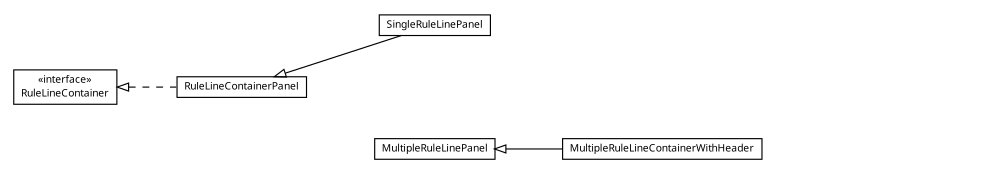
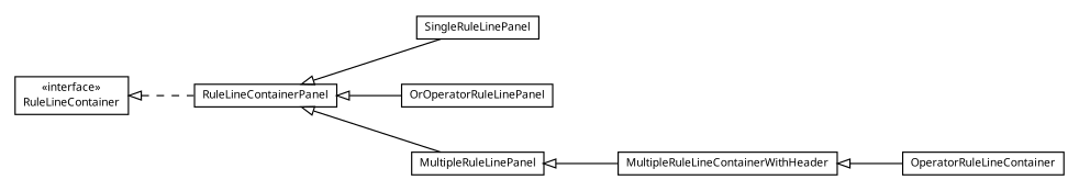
  digraph {
    nodesep=0.25
    rankdir=LR
    ranksep=0.5
    node [fontcolor=black fontname="Trebuchet MS" fontsize=9.0 shape=plaintext]
    edge [arrowtail=empty dir=back fontname="Trebuchet MS" fontsize=10 headport=p labelfontname="Trebuchet MS" labelfontsize=10 tailport=p]
    n1 [label=<<table title="se.cambio.cds.gdl.editor.view.panels.rulelinecontainers.SingleRuleLinePanel" border="0" cellborder="1" cellspacing="0" cellpadding="2" port="p" href="./SingleRuleLinePanel.html"> 		<tr><td><table border="0" cellspacing="0" cellpadding="1"> <tr><td align="center" balign="center"><font face="Trebuchet MS"> SingleRuleLinePanel </font></td></tr> 		</table></td></tr> 		</table>>]
    n2 [label=<<table title="se.cambio.cds.gdl.editor.view.panels.rulelinecontainers.RuleLineContainerPanel" border="0" cellborder="1" cellspacing="0" cellpadding="2" port="p" href="./RuleLineContainerPanel.html"> 		<tr><td><table border="0" cellspacing="0" cellpadding="1"> <tr><td align="center" balign="center"><font face="Trebuchet MS"> RuleLineContainerPanel </font></td></tr> 		</table></td></tr> 		</table>>]
+   n3 [label=<<table title="se.cambio.cds.gdl.editor.view.panels.rulelinecontainers.OrOperatorRuleLinePanel" border="0" cellborder="1" cellspacing="0" cellpadding="2" port="p" href="./OrOperatorRuleLinePanel.html"> 		<tr><td><table border="0" cellspacing="0" cellpadding="1"> <tr><td align="center" balign="center"><font face="Trebuchet MS"> OrOperatorRuleLinePanel </font></td></tr> 		</table></td></tr> 		</table>>]
    n4 [label=<<table title="se.cambio.cds.gdl.editor.view.panels.rulelinecontainers.MultipleRuleLinePanel" border="0" cellborder="1" cellspacing="0" cellpadding="2" port="p" href="./MultipleRuleLinePanel.html"> 		<tr><td><table border="0" cellspacing="0" cellpadding="1"> <tr><td align="center" balign="center"><font face="Trebuchet MS"> MultipleRuleLinePanel </font></td></tr> 		</table></td></tr> 		</table>>]
    n5 [label=<<table title="se.cambio.cds.gdl.editor.view.panels.rulelinecontainers.MultipleRuleLineContainerWithHeader" border="0" cellborder="1" cellspacing="0" cellpadding="2" port="p" href="./MultipleRuleLineContainerWithHeader.html"> 		<tr><td><table border="0" cellspacing="0" cellpadding="1"> <tr><td align="center" balign="center"><font face="Trebuchet MS"> MultipleRuleLineContainerWithHeader </font></td></tr> 		</table></td></tr> 		</table>>]
    n6 [label=<<table title="se.cambio.cds.gdl.editor.view.panels.rulelinecontainers.RuleLineContainer" border="0" cellborder="1" cellspacing="0" cellpadding="2" port="p" href="./RuleLineContainer.html"> 		<tr><td><table border="0" cellspacing="0" cellpadding="1"> <tr><td align="center" balign="center"> &#171;interface&#187; </td></tr> <tr><td align="center" balign="center"><font face="Trebuchet MS"> RuleLineContainer </font></td></tr> 		</table></td></tr> 		</table>>]
+   n7 [label=<<table title="se.cambio.cds.gdl.editor.view.panels.rulelinecontainers.OperatorRuleLineContainer" border="0" cellborder="1" cellspacing="0" cellpadding="2" port="p" href="./OperatorRuleLineContainer.html"> 		<tr><td><table border="0" cellspacing="0" cellpadding="1"> <tr><td align="center" balign="center"><font face="Trebuchet MS"> OperatorRuleLineContainer </font></td></tr> 		</table></td></tr> 		</table>>]
    n2 -> n1
+   n2 -> n3
+   n2 -> n4
    n4 -> n5
+   n5 -> n7
    n6 -> n2 [style=dashed]
  }
